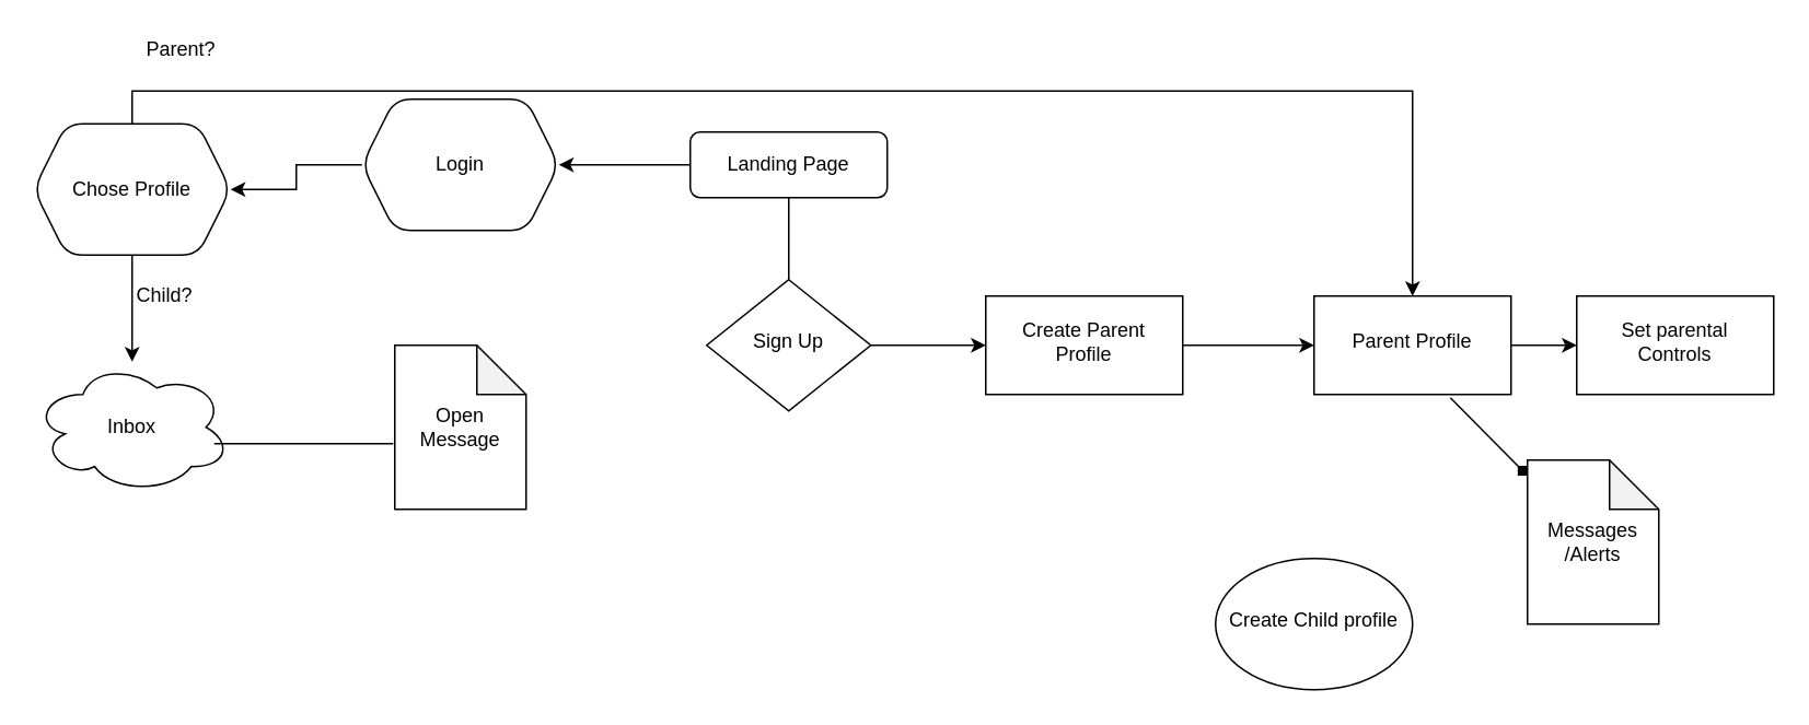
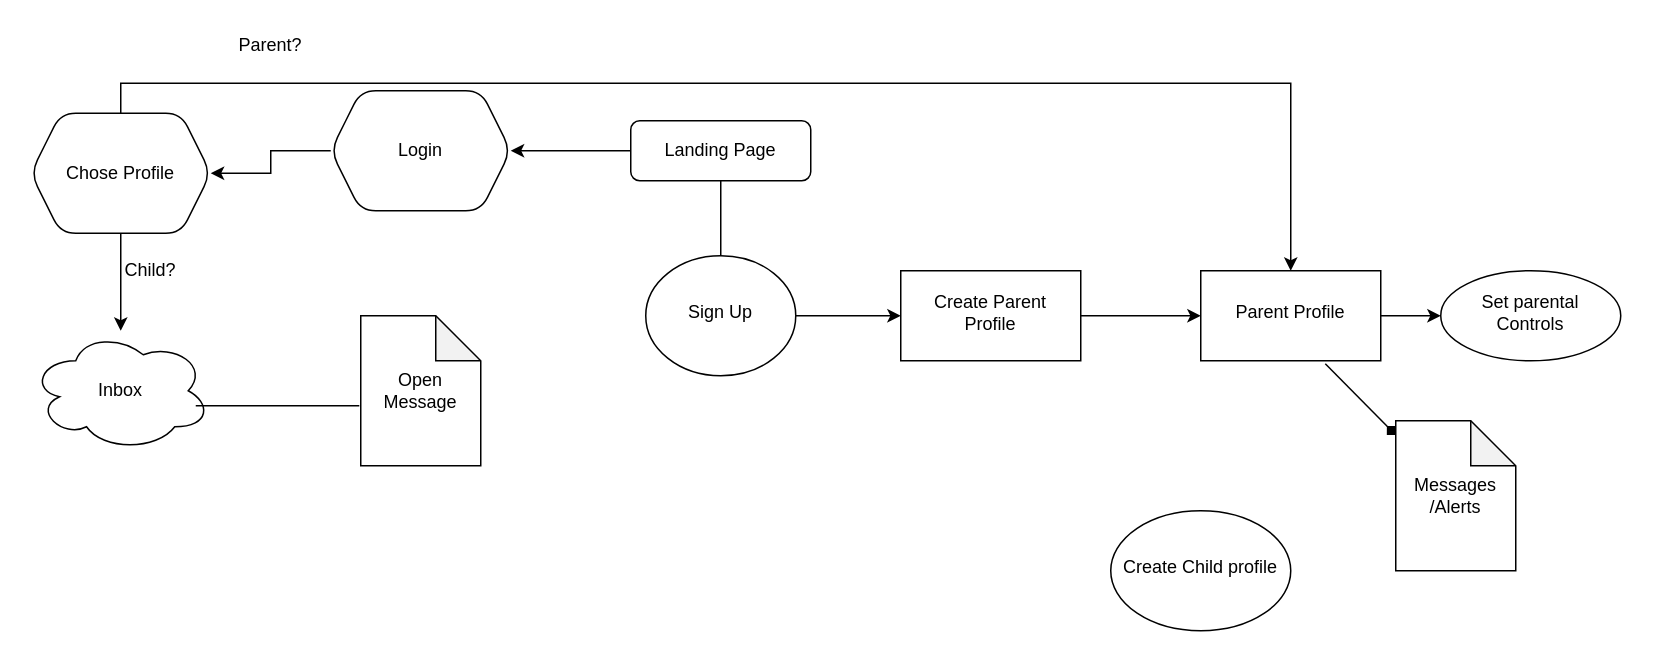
  <mxCell id="0" />
  <mxCell id="1" parent="0" />
  <mxCell id="2" value="" style="rounded=0;html=1;jettySize=auto;orthogonalLoop=1;fontSize=11;endArrow=none;endFill=0;endSize=8;strokeWidth=1;shadow=0;labelBackgroundColor=none;edgeStyle=orthogonalEdgeStyle;" parent="1" source="4" target="6" edge="1"><mxGeometry relative="1" as="geometry" /></mxCell>
  <mxCell id="3" value="" style="edgeStyle=orthogonalEdgeStyle;rounded=0;orthogonalLoop=1;jettySize=auto;html=1;" parent="1" source="4" target="12" edge="1"><mxGeometry relative="1" as="geometry" /></mxCell>
  <mxCell id="4" value="Landing Page" style="rounded=1;whiteSpace=wrap;html=1;fontSize=12;glass=0;strokeWidth=1;shadow=0;" parent="1" vertex="1"><mxGeometry x="420" y="80" width="120" height="40" as="geometry" /></mxCell>
  <mxCell id="5" value="" style="edgeStyle=orthogonalEdgeStyle;rounded=0;orthogonalLoop=1;jettySize=auto;html=1;" parent="1" source="6" target="8" edge="1"><mxGeometry relative="1" as="geometry" /></mxCell>
- <mxCell id="6" value="Sign Up" style="rhombus;whiteSpace=wrap;html=1;shadow=0;fontFamily=Helvetica;fontSize=12;align=center;strokeWidth=1;spacing=6;spacingTop=-4;" parent="1" vertex="1"><mxGeometry x="430" y="170" width="100" height="80" as="geometry" /></mxCell>
+ <mxCell id="6" value="Sign Up" style="ellipse;whiteSpace=wrap;html=1;shadow=0;fontFamily=Helvetica;fontSize=12;align=center;strokeWidth=1;spacing=6;spacingTop=-4;" parent="1" vertex="1"><mxGeometry x="430" y="170" width="100" height="80" as="geometry" /></mxCell>
  <mxCell id="7" value="" style="edgeStyle=orthogonalEdgeStyle;rounded=0;orthogonalLoop=1;jettySize=auto;html=1;" parent="1" source="8" target="10" edge="1"><mxGeometry relative="1" as="geometry" /></mxCell>
  <mxCell id="8" value="Create Parent Profile" style="whiteSpace=wrap;html=1;shadow=0;strokeWidth=1;spacing=6;spacingTop=-4;" parent="1" vertex="1"><mxGeometry x="600" y="180" width="120" height="60" as="geometry" /></mxCell>
  <mxCell id="9" value="" style="edgeStyle=orthogonalEdgeStyle;rounded=0;orthogonalLoop=1;jettySize=auto;html=1;" parent="1" source="10" target="19" edge="1"><mxGeometry relative="1" as="geometry" /></mxCell>
  <mxCell id="10" value="Parent Profile" style="whiteSpace=wrap;html=1;shadow=0;strokeWidth=1;spacing=6;spacingTop=-4;" parent="1" vertex="1"><mxGeometry x="800" y="180" width="120" height="60" as="geometry" /></mxCell>
  <mxCell id="11" value="" style="edgeStyle=orthogonalEdgeStyle;rounded=0;orthogonalLoop=1;jettySize=auto;html=1;" parent="1" source="12" target="15" edge="1"><mxGeometry relative="1" as="geometry" /></mxCell>
  <mxCell id="12" value="Login" style="shape=hexagon;perimeter=hexagonPerimeter2;whiteSpace=wrap;html=1;fixedSize=1;rounded=1;shadow=0;strokeWidth=1;glass=0;" parent="1" vertex="1"><mxGeometry x="220" y="60" width="120" height="80" as="geometry" /></mxCell>
  <mxCell id="13" value="" style="edgeStyle=orthogonalEdgeStyle;rounded=0;orthogonalLoop=1;jettySize=auto;html=1;" parent="1" source="15" target="16" edge="1"><mxGeometry relative="1" as="geometry" /></mxCell>
  <mxCell id="14" style="edgeStyle=orthogonalEdgeStyle;rounded=0;orthogonalLoop=1;jettySize=auto;html=1;exitX=0.5;exitY=0;exitDx=0;exitDy=0;entryX=0.5;entryY=0;entryDx=0;entryDy=0;" parent="1" source="15" target="10" edge="1"><mxGeometry relative="1" as="geometry" /></mxCell>
  <mxCell id="15" value="Chose Profile" style="shape=hexagon;perimeter=hexagonPerimeter2;whiteSpace=wrap;html=1;fixedSize=1;rounded=1;shadow=0;strokeWidth=1;glass=0;" parent="1" vertex="1"><mxGeometry x="20" y="75" width="120" height="80" as="geometry" /></mxCell>
  <mxCell id="16" value="Inbox" style="ellipse;shape=cloud;whiteSpace=wrap;html=1;rounded=1;shadow=0;strokeWidth=1;glass=0;" parent="1" vertex="1"><mxGeometry x="20" y="220" width="120" height="80" as="geometry" /></mxCell>
  <mxCell id="17" value="Open Message" style="shape=note;whiteSpace=wrap;html=1;backgroundOutline=1;darkOpacity=0.05;rounded=1;shadow=0;strokeWidth=1;glass=0;" parent="1" vertex="1"><mxGeometry x="240" y="210" width="80" height="100" as="geometry" /></mxCell>
  <mxCell id="18" value="Create Child profile" style="ellipse;whiteSpace=wrap;html=1;shadow=0;strokeWidth=1;spacing=6;spacingTop=-4;" parent="1" vertex="1"><mxGeometry x="740" y="340" width="120" height="80" as="geometry" /></mxCell>
- <mxCell id="19" value="Set parental Controls" style="whiteSpace=wrap;html=1;shadow=0;strokeWidth=1;spacing=6;spacingTop=-4;" parent="1" vertex="1"><mxGeometry x="960" y="180" width="120" height="60" as="geometry" /></mxCell>
+ <mxCell id="19" value="Set parental Controls" style="ellipse;whiteSpace=wrap;html=1;shadow=0;strokeWidth=1;spacing=6;spacingTop=-4;" parent="1" vertex="1"><mxGeometry x="960" y="180" width="120" height="60" as="geometry" /></mxCell>
  <mxCell id="20" value="Child?" style="text;html=1;strokeColor=none;fillColor=none;align=center;verticalAlign=middle;whiteSpace=wrap;rounded=0;" parent="1" vertex="1"><mxGeometry x="80" y="170" width="40" height="20" as="geometry" /></mxCell>
- <mxCell id="21" value="Parent?" style="text;html=1;strokeColor=none;fillColor=none;align=center;verticalAlign=middle;whiteSpace=wrap;rounded=0;" parent="1" vertex="1"><mxGeometry x="90" y="20" width="40" height="20" as="geometry" /></mxCell>
+ <mxCell id="21" value="Parent?" style="text;html=1;strokeColor=none;fillColor=none;align=center;verticalAlign=middle;whiteSpace=wrap;rounded=0;" parent="1" vertex="1"><mxGeometry x="160" y="20" width="40" height="20" as="geometry" /></mxCell>
  <mxCell id="22" value="Messages&lt;br&gt;/Alerts" style="shape=note;whiteSpace=wrap;html=1;backgroundOutline=1;darkOpacity=0.05;" parent="1" vertex="1"><mxGeometry x="930" y="280" width="80" height="100" as="geometry" /></mxCell>
  <mxCell id="23" value="" style="endArrow=diamond;html=1;exitX=0.692;exitY=1.033;exitDx=0;exitDy=0;exitPerimeter=0;" parent="1" source="10" target="22" edge="1"><mxGeometry width="50" height="50" relative="1" as="geometry"><mxPoint x="760" y="250" as="sourcePoint" /><mxPoint x="810" y="200" as="targetPoint" /></mxGeometry></mxCell>
  <mxCell id="24" value="" style="endArrow=none;html=1;entryX=-0.012;entryY=0.6;entryDx=0;entryDy=0;entryPerimeter=0;" parent="1" target="17" edge="1"><mxGeometry width="50" height="50" relative="1" as="geometry"><mxPoint x="130" y="270" as="sourcePoint" /><mxPoint x="180" y="220" as="targetPoint" /></mxGeometry></mxCell>
